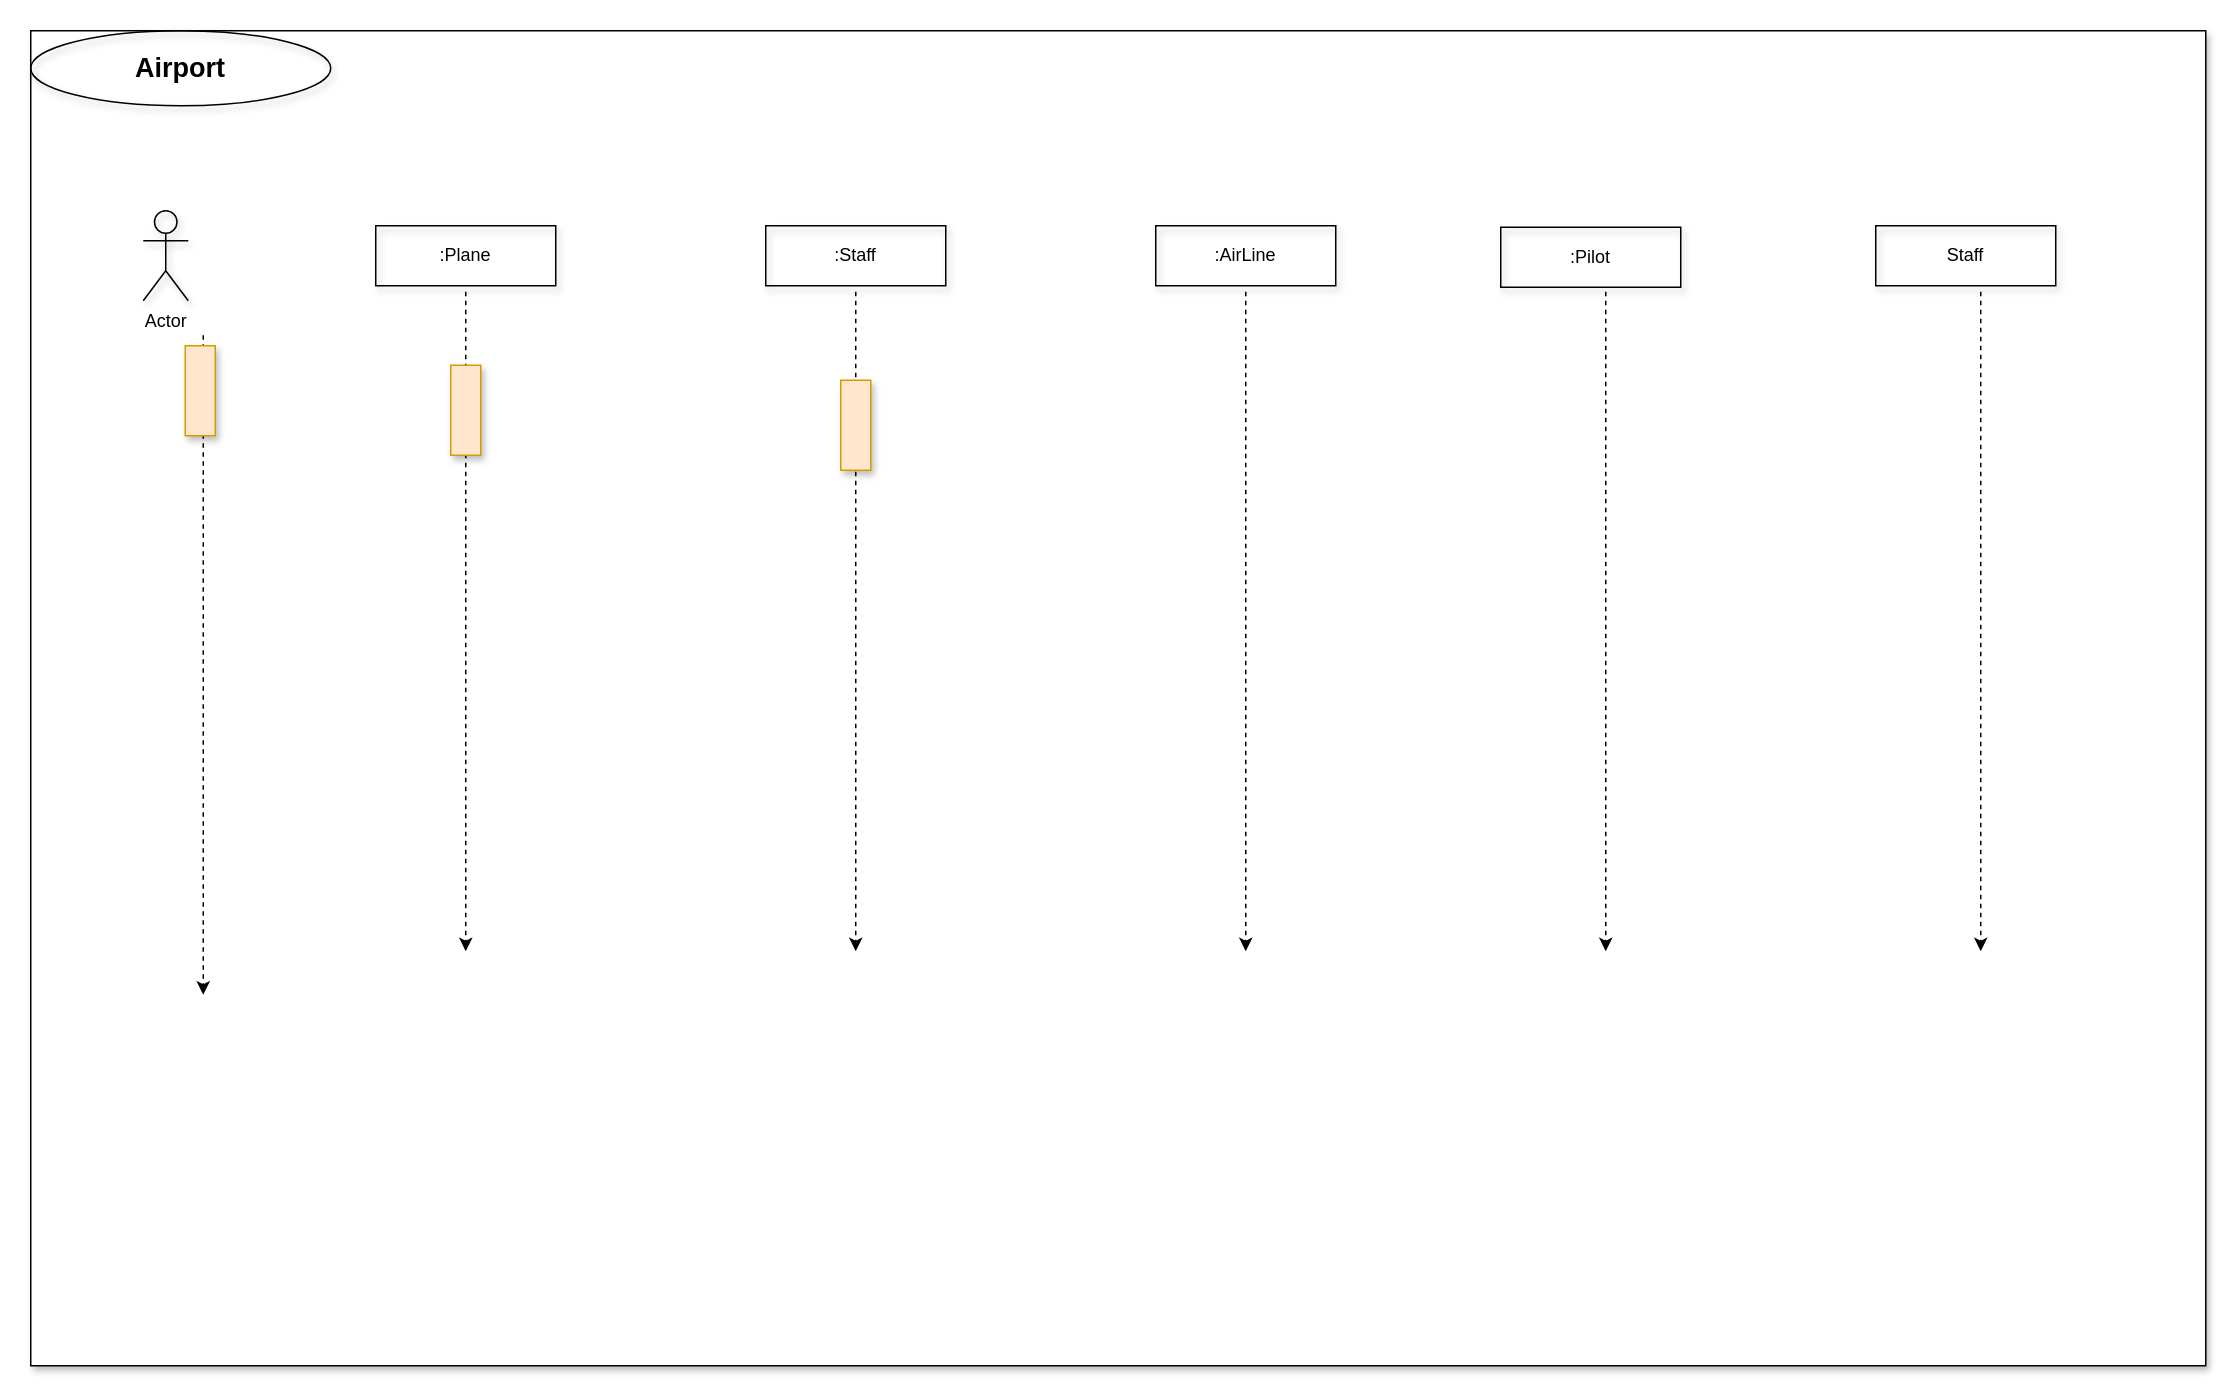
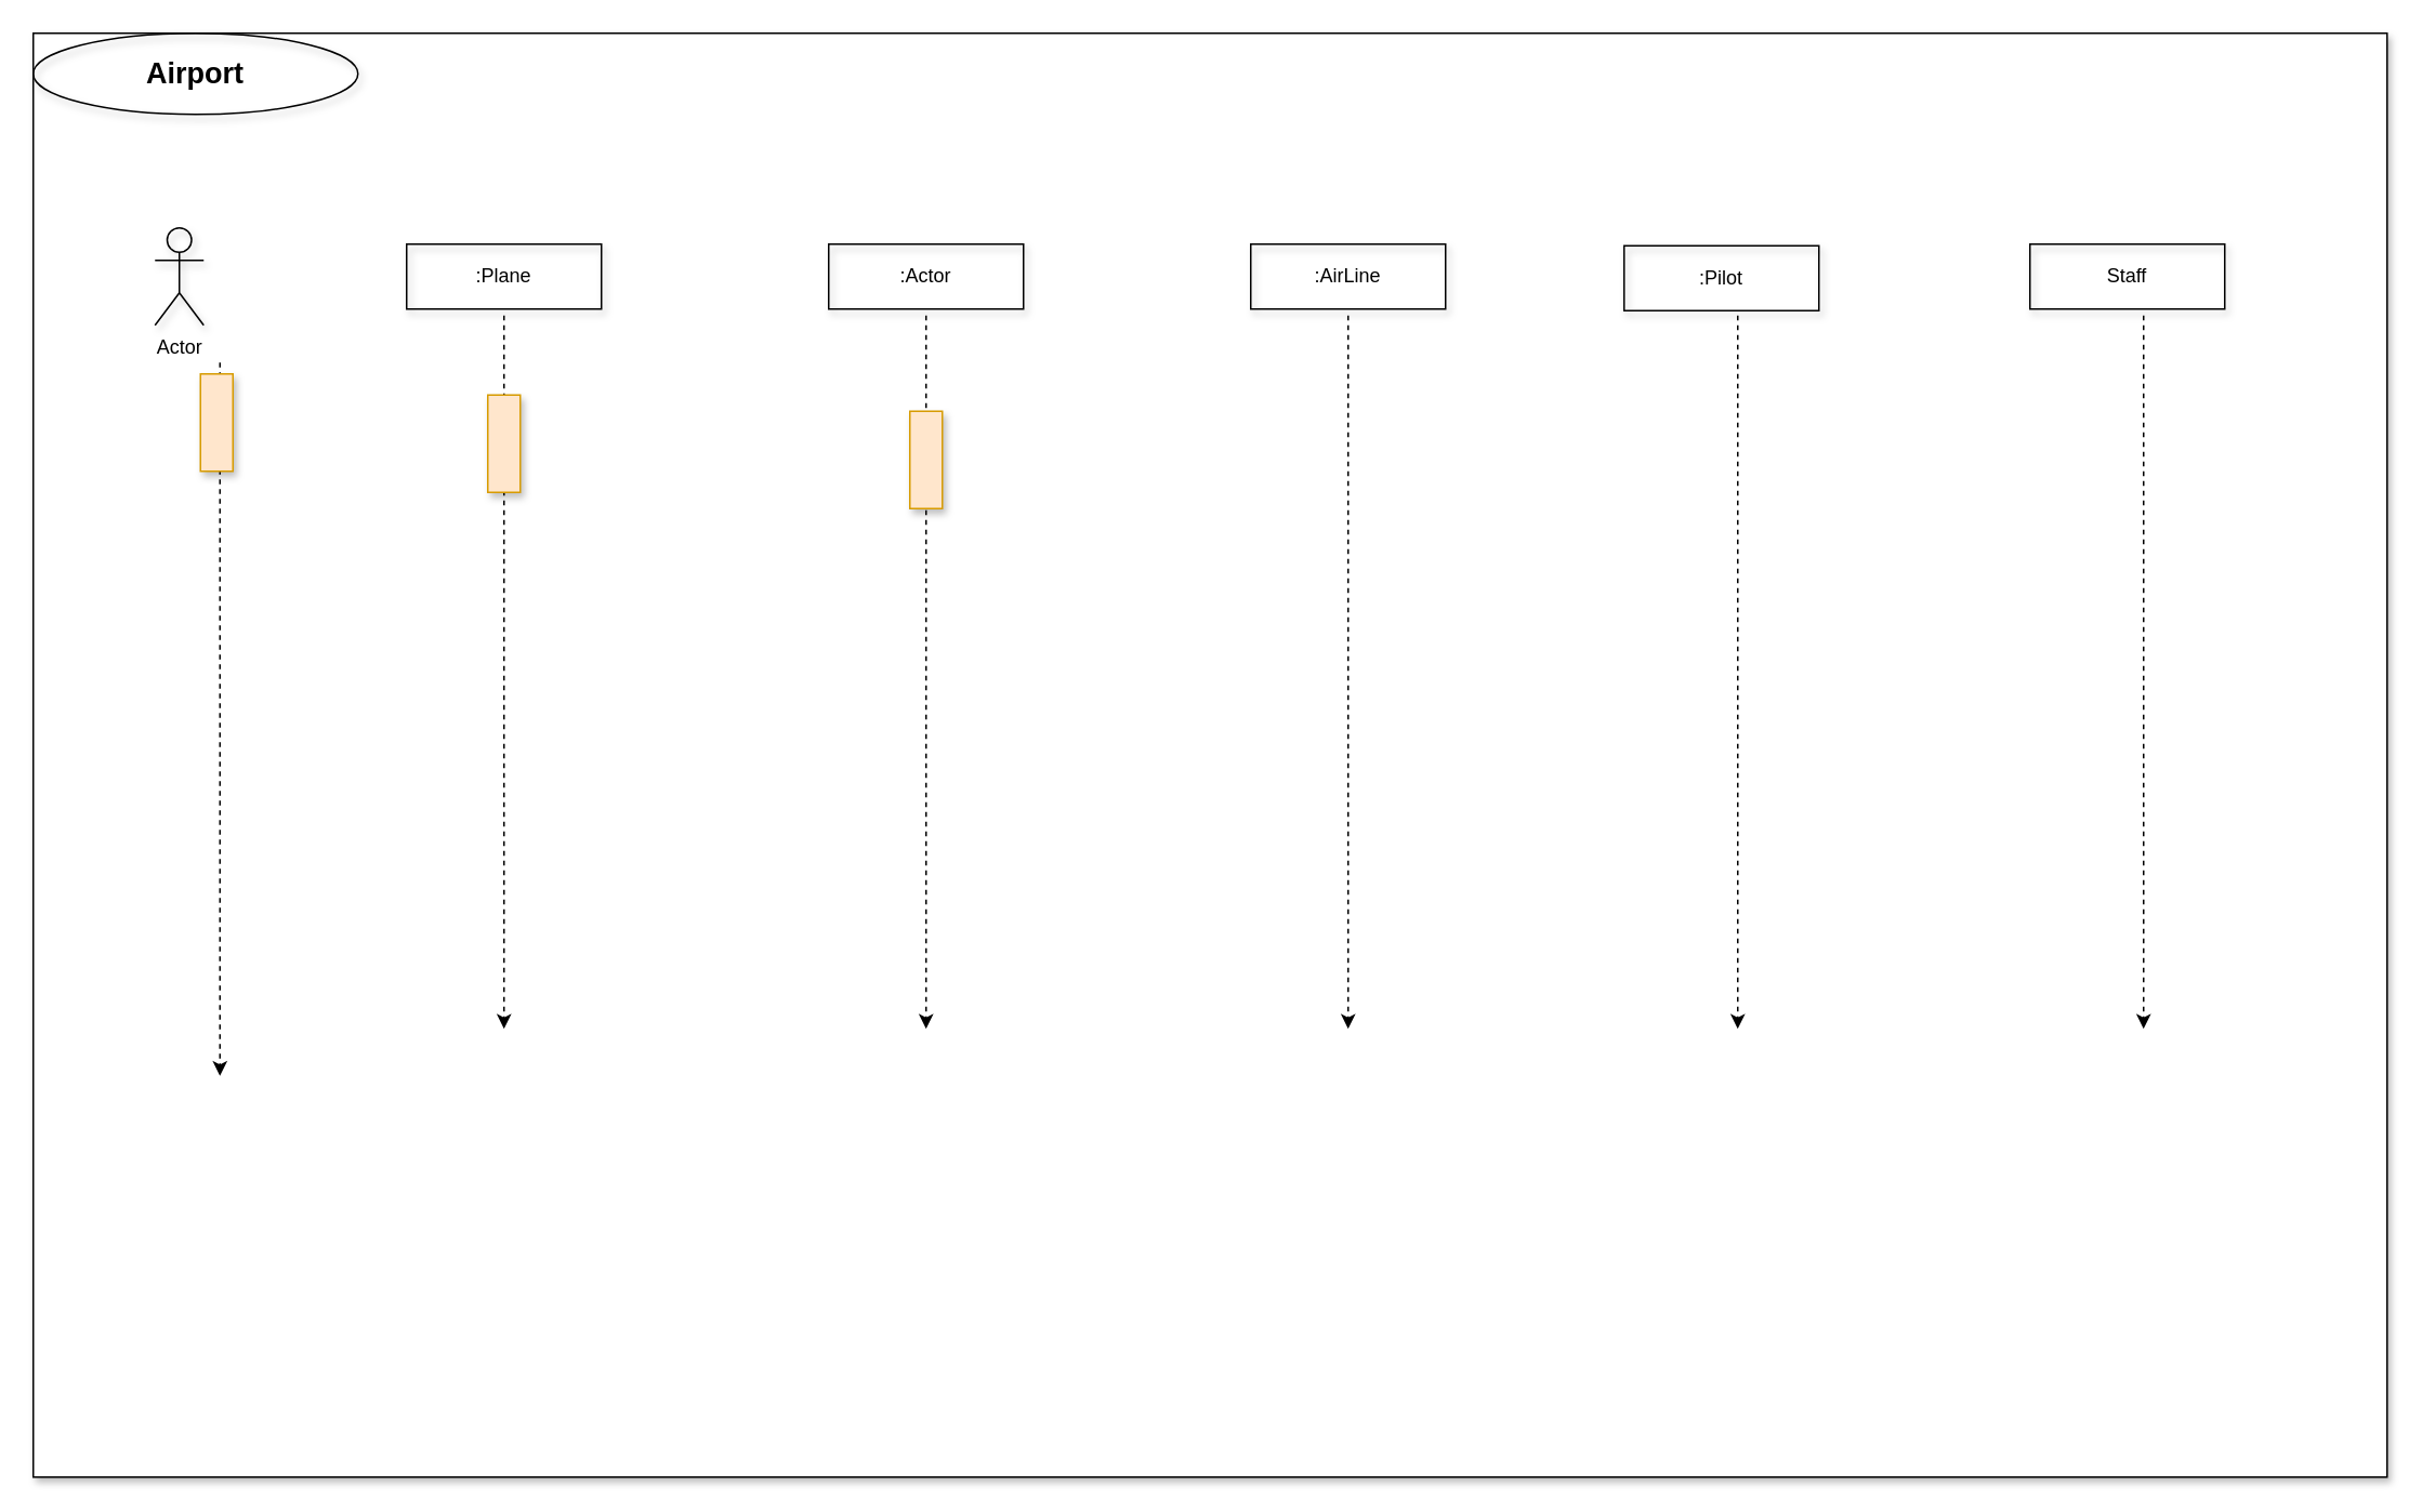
  <mxCell id="0" />
  <mxCell id="1" parent="0" />
  <mxCell id="2" value="" style="whiteSpace=wrap;html=1;glass=0;shadow=1;rounded=0;" vertex="1" parent="1"><mxGeometry x="20" y="20" width="1450" height="890" as="geometry" /></mxCell>
  <mxCell id="3" value="&lt;h2&gt;Airport&lt;/h2&gt;" style="ellipse;whiteSpace=wrap;html=1;shadow=1;glass=0;fillColor=none;gradientColor=none;" vertex="1" parent="1"><mxGeometry x="20" y="20" width="200" height="50" as="geometry" /></mxCell>
  <mxCell id="4" value="Actor" style="shape=umlActor;verticalLabelPosition=bottom;verticalAlign=top;html=1;outlineConnect=0;shadow=1;glass=0;fillColor=none;gradientColor=none;rounded=0;" vertex="1" parent="1"><mxGeometry x="95" y="140" width="30" height="60" as="geometry" /></mxCell>
  <mxCell id="5" style="edgeStyle=orthogonalEdgeStyle;orthogonalLoop=1;jettySize=auto;html=1;exitX=0.5;exitY=1;exitDx=0;exitDy=0;entryX=0.2;entryY=0.685;entryDx=0;entryDy=0;entryPerimeter=0;dashed=1;rounded=0;" edge="1" parent="1"><mxGeometry relative="1" as="geometry"><mxPoint x="310" y="194" as="sourcePoint" /><mxPoint x="310" y="633.65" as="targetPoint" /></mxGeometry></mxCell>
  <mxCell id="6" value=":Plane" style="whiteSpace=wrap;html=1;shadow=1;glass=0;fillColor=none;gradientColor=none;rounded=0;" vertex="1" parent="1"><mxGeometry x="250" y="150" width="120" height="40" as="geometry" /></mxCell>
  <mxCell id="7" value=":AirLine" style="whiteSpace=wrap;html=1;shadow=1;glass=0;fillColor=none;gradientColor=none;rounded=0;" vertex="1" parent="1"><mxGeometry x="770" y="150" width="120" height="40" as="geometry" /></mxCell>
  <mxCell id="8" value=":Pilot" style="whiteSpace=wrap;html=1;shadow=1;glass=0;fillColor=none;gradientColor=none;rounded=0;" vertex="1" parent="1"><mxGeometry x="1000" y="151" width="120" height="40" as="geometry" /></mxCell>
  <mxCell id="9" value="Staff" style="whiteSpace=wrap;html=1;shadow=1;glass=0;fillColor=none;gradientColor=none;rounded=0;" vertex="1" parent="1"><mxGeometry x="1250" y="150" width="120" height="40" as="geometry" /></mxCell>
  <mxCell id="10" style="edgeStyle=orthogonalEdgeStyle;orthogonalLoop=1;jettySize=auto;html=1;exitX=0.5;exitY=1;exitDx=0;exitDy=0;entryX=0.2;entryY=0.685;entryDx=0;entryDy=0;entryPerimeter=0;dashed=1;rounded=0;" edge="1" parent="1"><mxGeometry relative="1" as="geometry"><mxPoint x="830" y="194" as="sourcePoint" /><mxPoint x="830" y="633.65" as="targetPoint" /></mxGeometry></mxCell>
  <mxCell id="11" style="edgeStyle=orthogonalEdgeStyle;orthogonalLoop=1;jettySize=auto;html=1;exitX=0.5;exitY=1;exitDx=0;exitDy=0;entryX=0.2;entryY=0.685;entryDx=0;entryDy=0;entryPerimeter=0;dashed=1;rounded=0;" edge="1" parent="1"><mxGeometry relative="1" as="geometry"><mxPoint x="1070" y="194" as="sourcePoint" /><mxPoint x="1070" y="633.65" as="targetPoint" /></mxGeometry></mxCell>
  <mxCell id="12" style="edgeStyle=orthogonalEdgeStyle;orthogonalLoop=1;jettySize=auto;html=1;exitX=0.5;exitY=1;exitDx=0;exitDy=0;entryX=0.2;entryY=0.685;entryDx=0;entryDy=0;entryPerimeter=0;dashed=1;rounded=0;" edge="1" parent="1"><mxGeometry relative="1" as="geometry"><mxPoint x="1320" y="194" as="sourcePoint" /><mxPoint x="1320" y="633.65" as="targetPoint" /></mxGeometry></mxCell>
- <mxCell id="13" value=":Staff" style="whiteSpace=wrap;html=1;shadow=1;glass=0;fillColor=none;gradientColor=none;rounded=0;" vertex="1" parent="1"><mxGeometry x="510" y="150" width="120" height="40" as="geometry" /></mxCell>
+ <mxCell id="13" value=":Actor" style="whiteSpace=wrap;html=1;shadow=1;glass=0;fillColor=none;gradientColor=none;rounded=0;" vertex="1" parent="1"><mxGeometry x="510" y="150" width="120" height="40" as="geometry" /></mxCell>
  <mxCell id="14" style="edgeStyle=orthogonalEdgeStyle;orthogonalLoop=1;jettySize=auto;html=1;exitX=0.5;exitY=1;exitDx=0;exitDy=0;entryX=0.2;entryY=0.685;entryDx=0;entryDy=0;entryPerimeter=0;dashed=1;rounded=0;" edge="1" parent="1"><mxGeometry relative="1" as="geometry"><mxPoint x="570" y="194" as="sourcePoint" /><mxPoint x="570" y="633.65" as="targetPoint" /></mxGeometry></mxCell>
  <mxCell id="15" value="" style="whiteSpace=wrap;html=1;shadow=1;glass=0;fillColor=#ffe6cc;strokeColor=#d79b00;rounded=0;" vertex="1" parent="1"><mxGeometry x="300" y="243" width="20" height="60" as="geometry" /></mxCell>
  <mxCell id="16" style="edgeStyle=orthogonalEdgeStyle;orthogonalLoop=1;jettySize=auto;html=1;exitX=0.5;exitY=1;exitDx=0;exitDy=0;entryX=0.2;entryY=0.685;entryDx=0;entryDy=0;entryPerimeter=0;dashed=1;rounded=0;" edge="1" parent="1"><mxGeometry relative="1" as="geometry"><mxPoint x="135" y="223" as="sourcePoint" /><mxPoint x="135" y="662.65" as="targetPoint" /></mxGeometry></mxCell>
  <mxCell id="17" value="" style="whiteSpace=wrap;html=1;shadow=1;glass=0;fillColor=#ffe6cc;strokeColor=#d79b00;rounded=0;" vertex="1" parent="1"><mxGeometry x="123" y="230" width="20" height="60" as="geometry" /></mxCell>
  <mxCell id="18" value="" style="whiteSpace=wrap;html=1;shadow=1;glass=0;fillColor=#ffe6cc;strokeColor=#d79b00;rounded=0;" vertex="1" parent="1"><mxGeometry x="560" y="253" width="20" height="60" as="geometry" /></mxCell>
